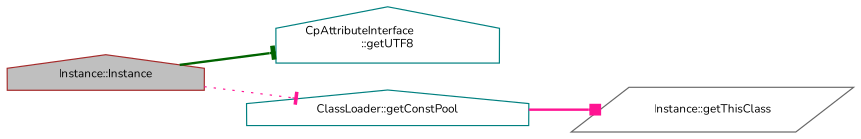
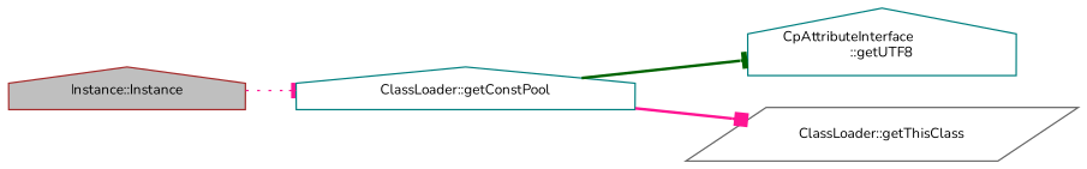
  digraph {
    fontname=Nunito
    rankdir=LR
    node [color=teal fillcolor=white fontname=Nunito fontsize=10 shape=house style=filled]
    edge [arrowhead=tee color=deeppink fontname=Nunito fontsize=10 labelfontname=Helvetica labelfontsize=10 style=bold]
    n1 [color=brown fillcolor=grey75 fontcolor=black height=0.2 label="Instance::Instance" width=0.4]
    n2 [height=0.2 label="CpAttributeInterface\l::getUTF8" width=0.4]
    n3 [height=0.2 label="ClassLoader::getConstPool" width=0.4]
-   n4 [color=gray40 height=0.2 label="Instance::getThisClass" shape=parallelogram width=0.4]
-   n1 -> n2 [color=darkgreen]
+   n4 [color=gray40 height=0.2 label="ClassLoader::getThisClass" shape=parallelogram width=0.4]
+   n3 -> n2 [color=darkgreen]
    n1 -> n3 [style=dotted]
    n3 -> n4 [arrowhead=box]
  }
